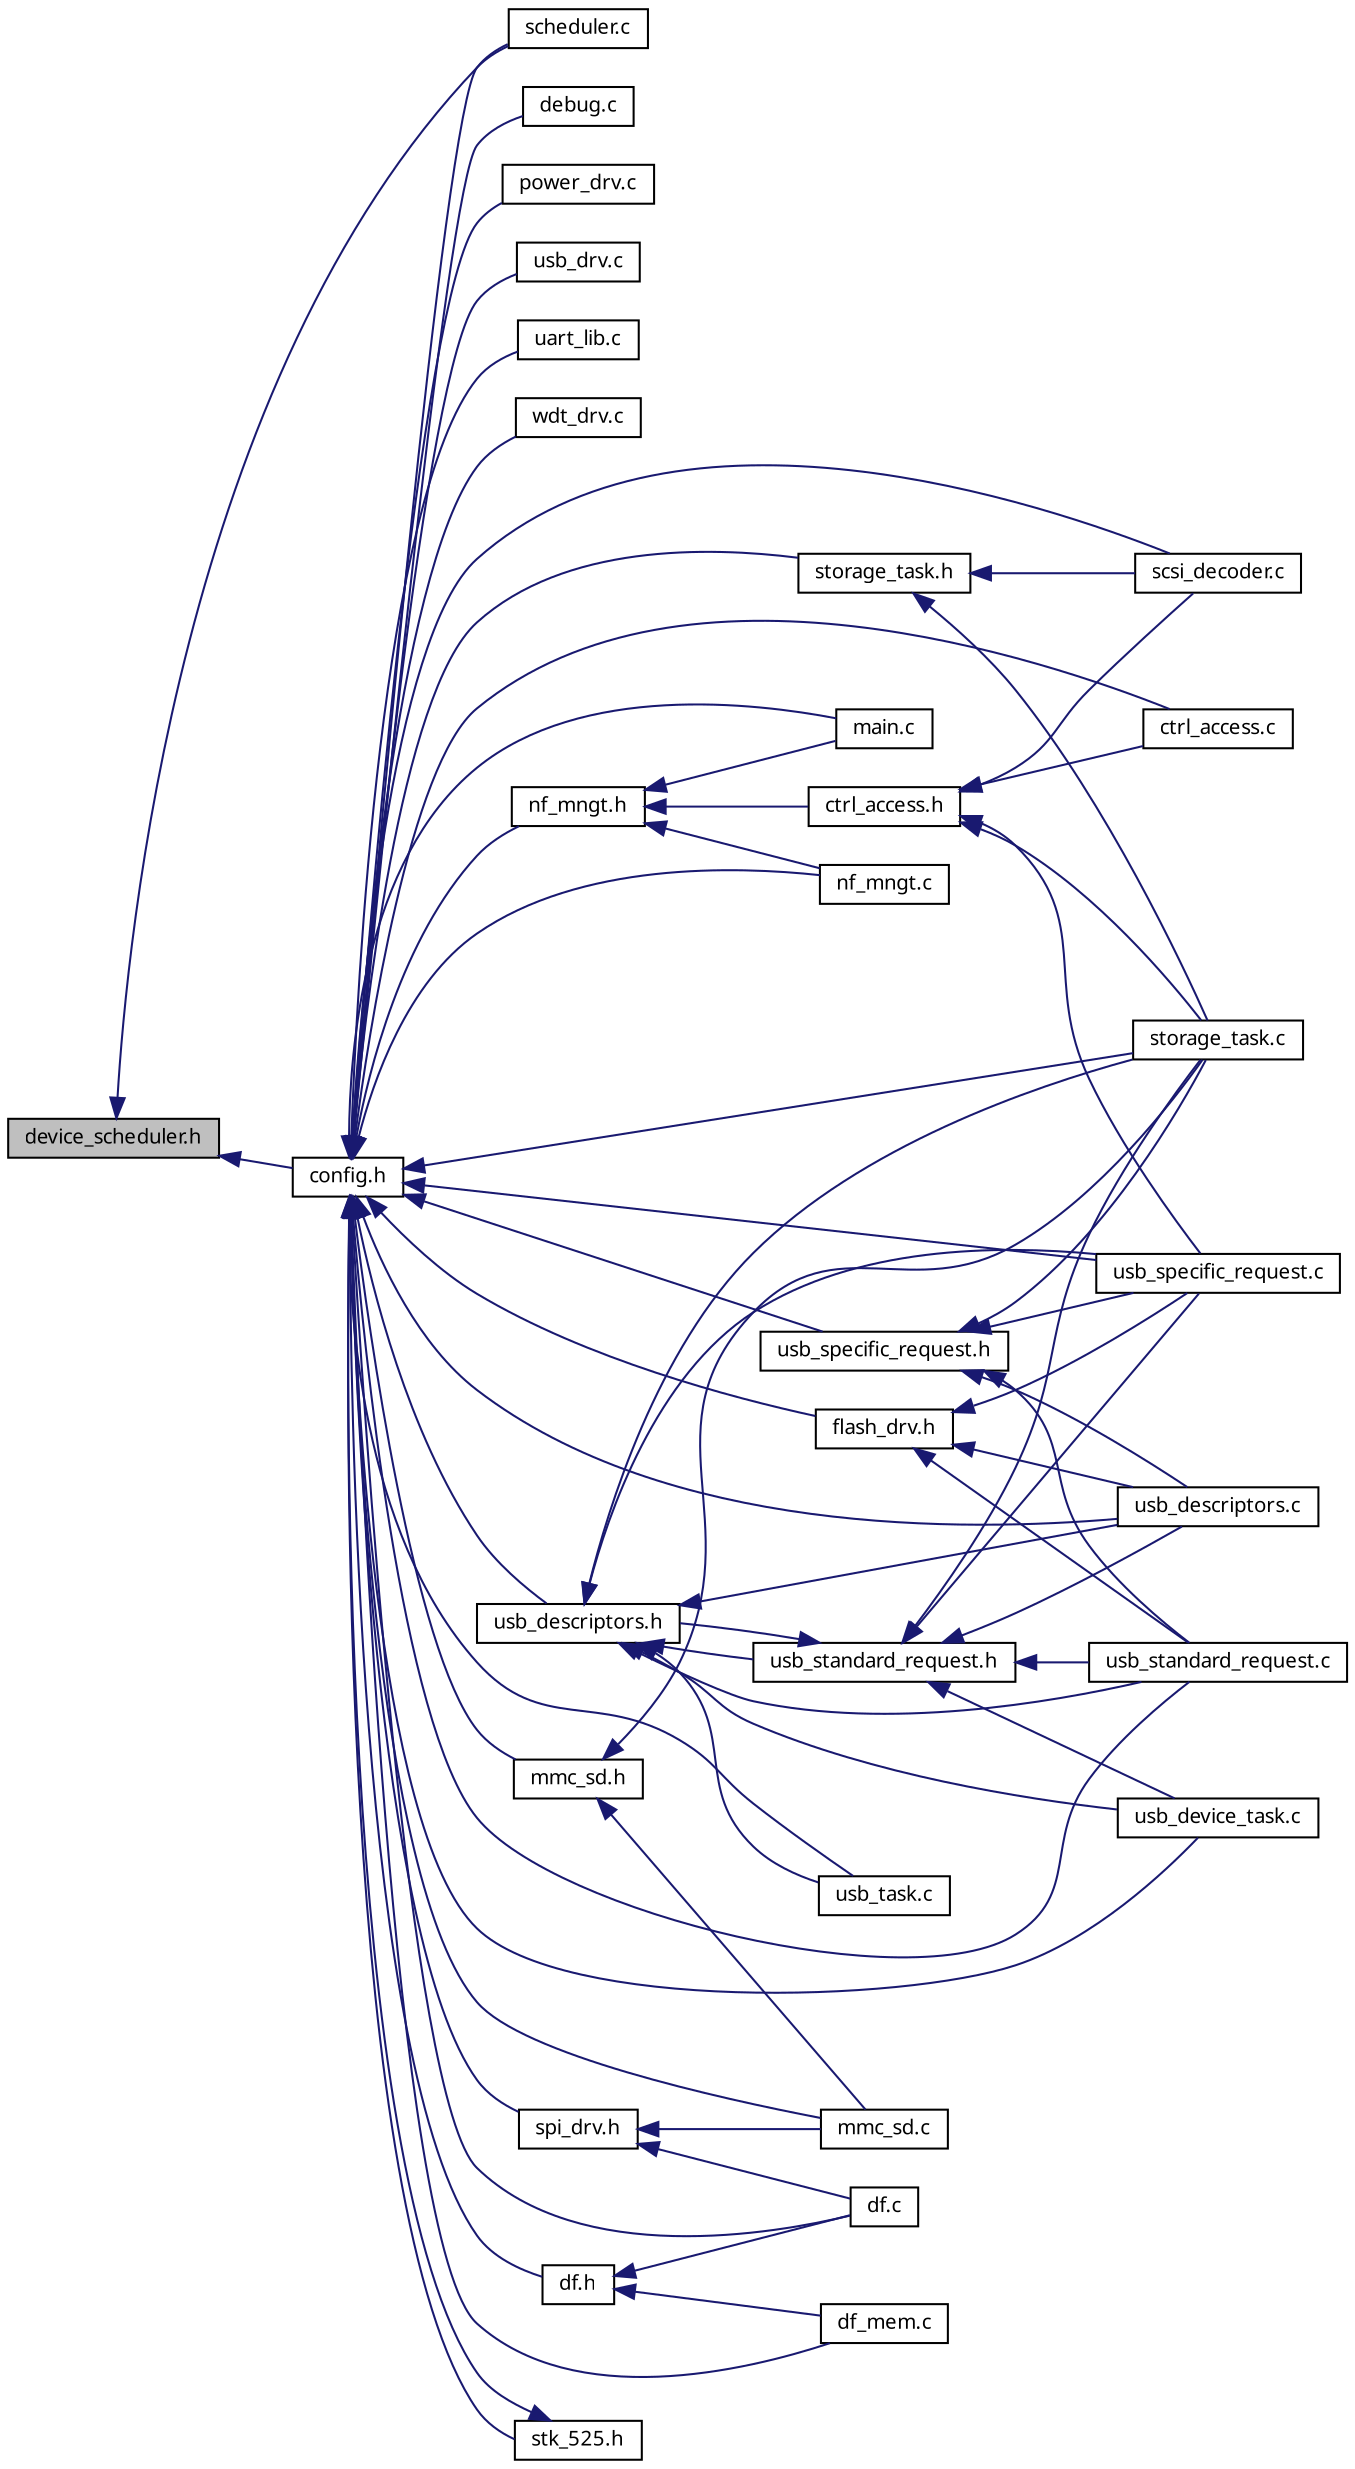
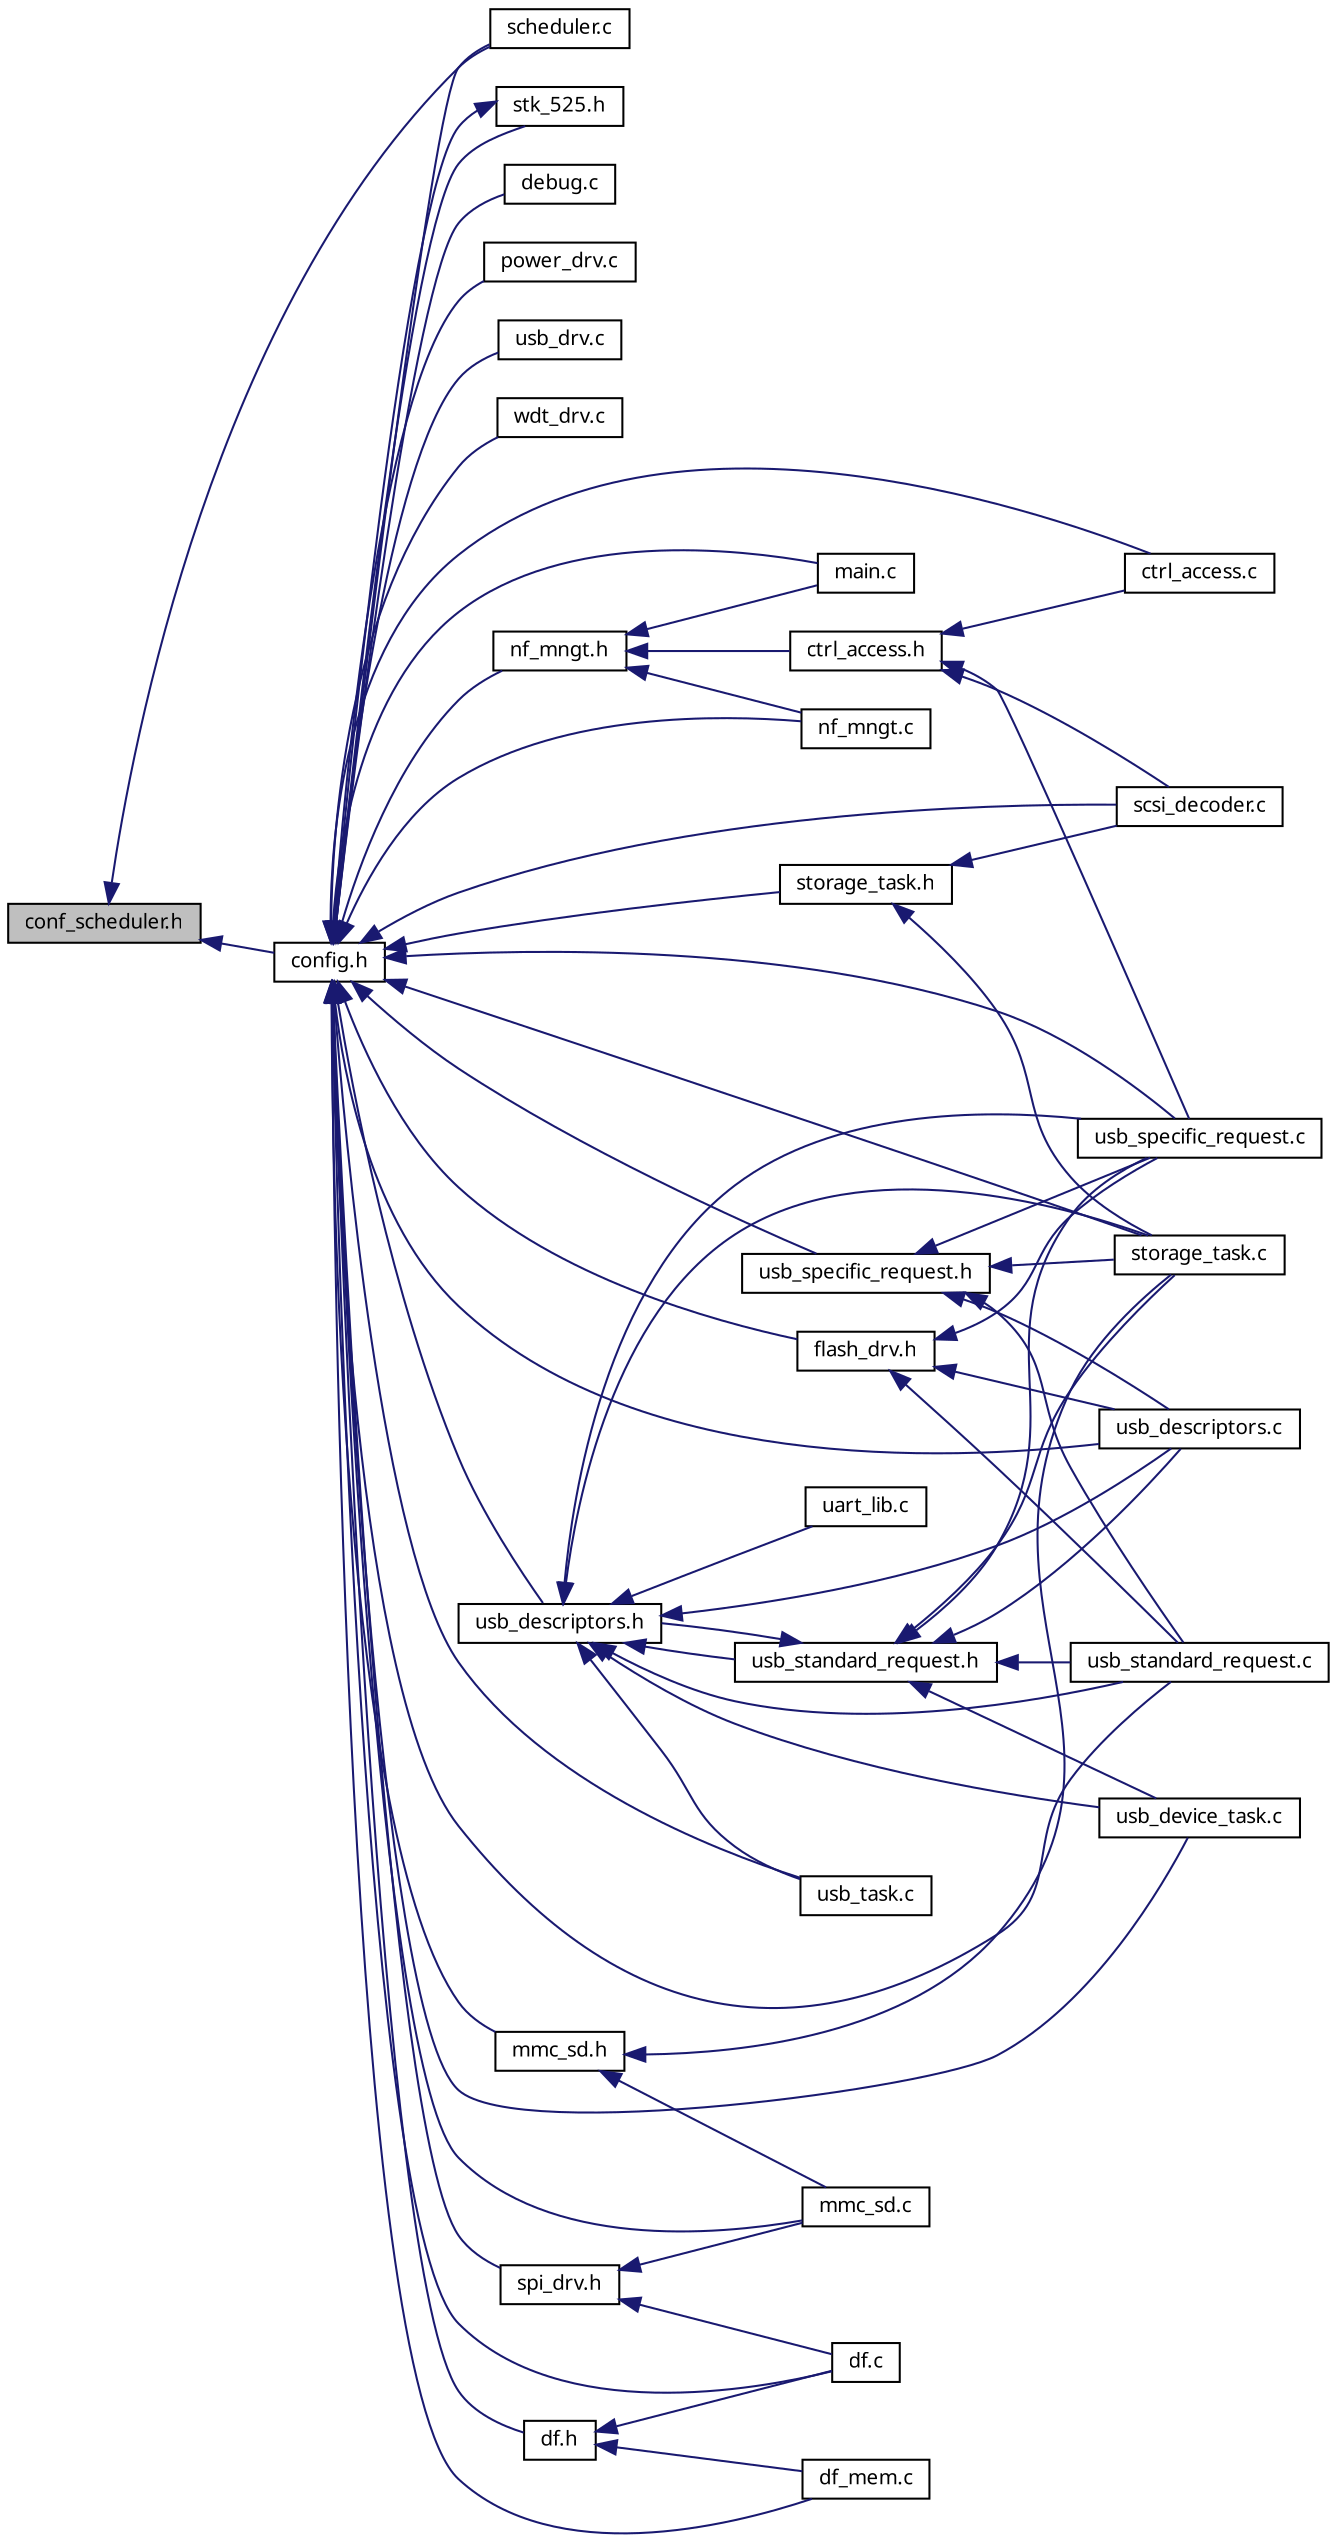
  digraph {
    rankdir=LR
    node [color=black fillcolor=white fontname="FreeSans.ttf" fontsize=10 shape=record style=filled]
    edge [color=midnightblue dir=back fontname="FreeSans.ttf" fontsize=10 labelfontname="FreeSans.ttf" labelfontsize=10 style=solid]
-   n1 [fillcolor=grey75 fontcolor=black height=0.2 label="device_scheduler.h" width=0.4]
+   n1 [fillcolor=grey75 fontcolor=black height=0.2 label="conf_scheduler.h" width=0.4]
    n2 [height=0.2 label="config.h" width=0.4]
    n3 [height=0.2 label="scheduler.c" width=0.4]
    n4 [height=0.2 label="main.c" width=0.4]
    n5 [height=0.2 label="storage_task.c" width=0.4]
    n6 [height=0.2 label="storage_task.h" width=0.4]
    n7 [height=0.2 label="scsi_decoder.c" width=0.4]
    n8 [height=0.2 label="usb_descriptors.h" width=0.4]
    n9 [height=0.2 label="usb_descriptors.c" width=0.4]
    n10 [height=0.2 label="usb_specific_request.c" width=0.4]
    n11 [height=0.2 label="usb_device_task.c" width=0.4]
    n12 [height=0.2 label="usb_standard_request.c" width=0.4]
    n13 [height=0.2 label="usb_task.c" width=0.4]
    n14 [height=0.2 label="usb_specific_request.h" width=0.4]
    n15 [height=0.2 label="stk_525.h" width=0.4]
    n16 [height=0.2 label="debug.c" width=0.4]
    n17 [height=0.2 label="flash_drv.h" width=0.4]
    n18 [height=0.2 label="power_drv.c" width=0.4]
    n19 [height=0.2 label="usb_drv.c" width=0.4]
    n20 [height=0.2 label="df.c" width=0.4]
    n21 [height=0.2 label="df.h" width=0.4]
    n22 [height=0.2 label="df_mem.c" width=0.4]
    n23 [height=0.2 label="mmc_sd.c" width=0.4]
    n24 [height=0.2 label="mmc_sd.h" width=0.4]
    n25 [height=0.2 label="nf_mngt.c" width=0.4]
    n26 [height=0.2 label="nf_mngt.h" width=0.4]
    n27 [height=0.2 label="ctrl_access.c" width=0.4]
    n28 [height=0.2 label="spi_drv.h" width=0.4]
    n29 [height=0.2 label="uart_lib.c" width=0.4]
    n30 [height=0.2 label="wdt_drv.c" width=0.4]
    n31 [height=0.2 label="usb_standard_request.h" width=0.4]
    n32 [height=0.2 label="ctrl_access.h" width=0.4]
    n1 -> n2
    n1 -> n3
    n2 -> n3
    n2 -> n4
    n2 -> n5
    n2 -> n6
    n2 -> n7
    n2 -> n8
    n2 -> n9
    n2 -> n10
    n2 -> n11
    n2 -> n12
    n2 -> n13
    n2 -> n14
    n2 -> n15
    n2 -> n16
    n2 -> n17
    n2 -> n18
    n2 -> n19
    n2 -> n20
    n2 -> n21
    n2 -> n22
    n2 -> n23
    n2 -> n24
    n2 -> n25
    n2 -> n26
    n2 -> n27
    n2 -> n28
-   n2 -> n29
+   n8 -> n29
    n2 -> n30
    n6 -> n5
    n6 -> n7
    n8 -> n5
    n8 -> n9
    n8 -> n10
    n8 -> n11
    n8 -> n12
    n8 -> n13
    n8 -> n31
    n14 -> n5
    n14 -> n9
    n14 -> n10
    n14 -> n12
    n15 -> n2
    n17 -> n9
    n17 -> n10
    n17 -> n12
    n21 -> n20
    n21 -> n22
    n24 -> n5
    n24 -> n23
    n26 -> n4
    n26 -> n25
    n26 -> n32
    n28 -> n20
    n28 -> n23
    n31 -> n5
    n31 -> n8
    n31 -> n9
    n31 -> n10
    n31 -> n11
    n31 -> n12
-   n32 -> n5
    n32 -> n7
    n32 -> n10
    n32 -> n27
  }
